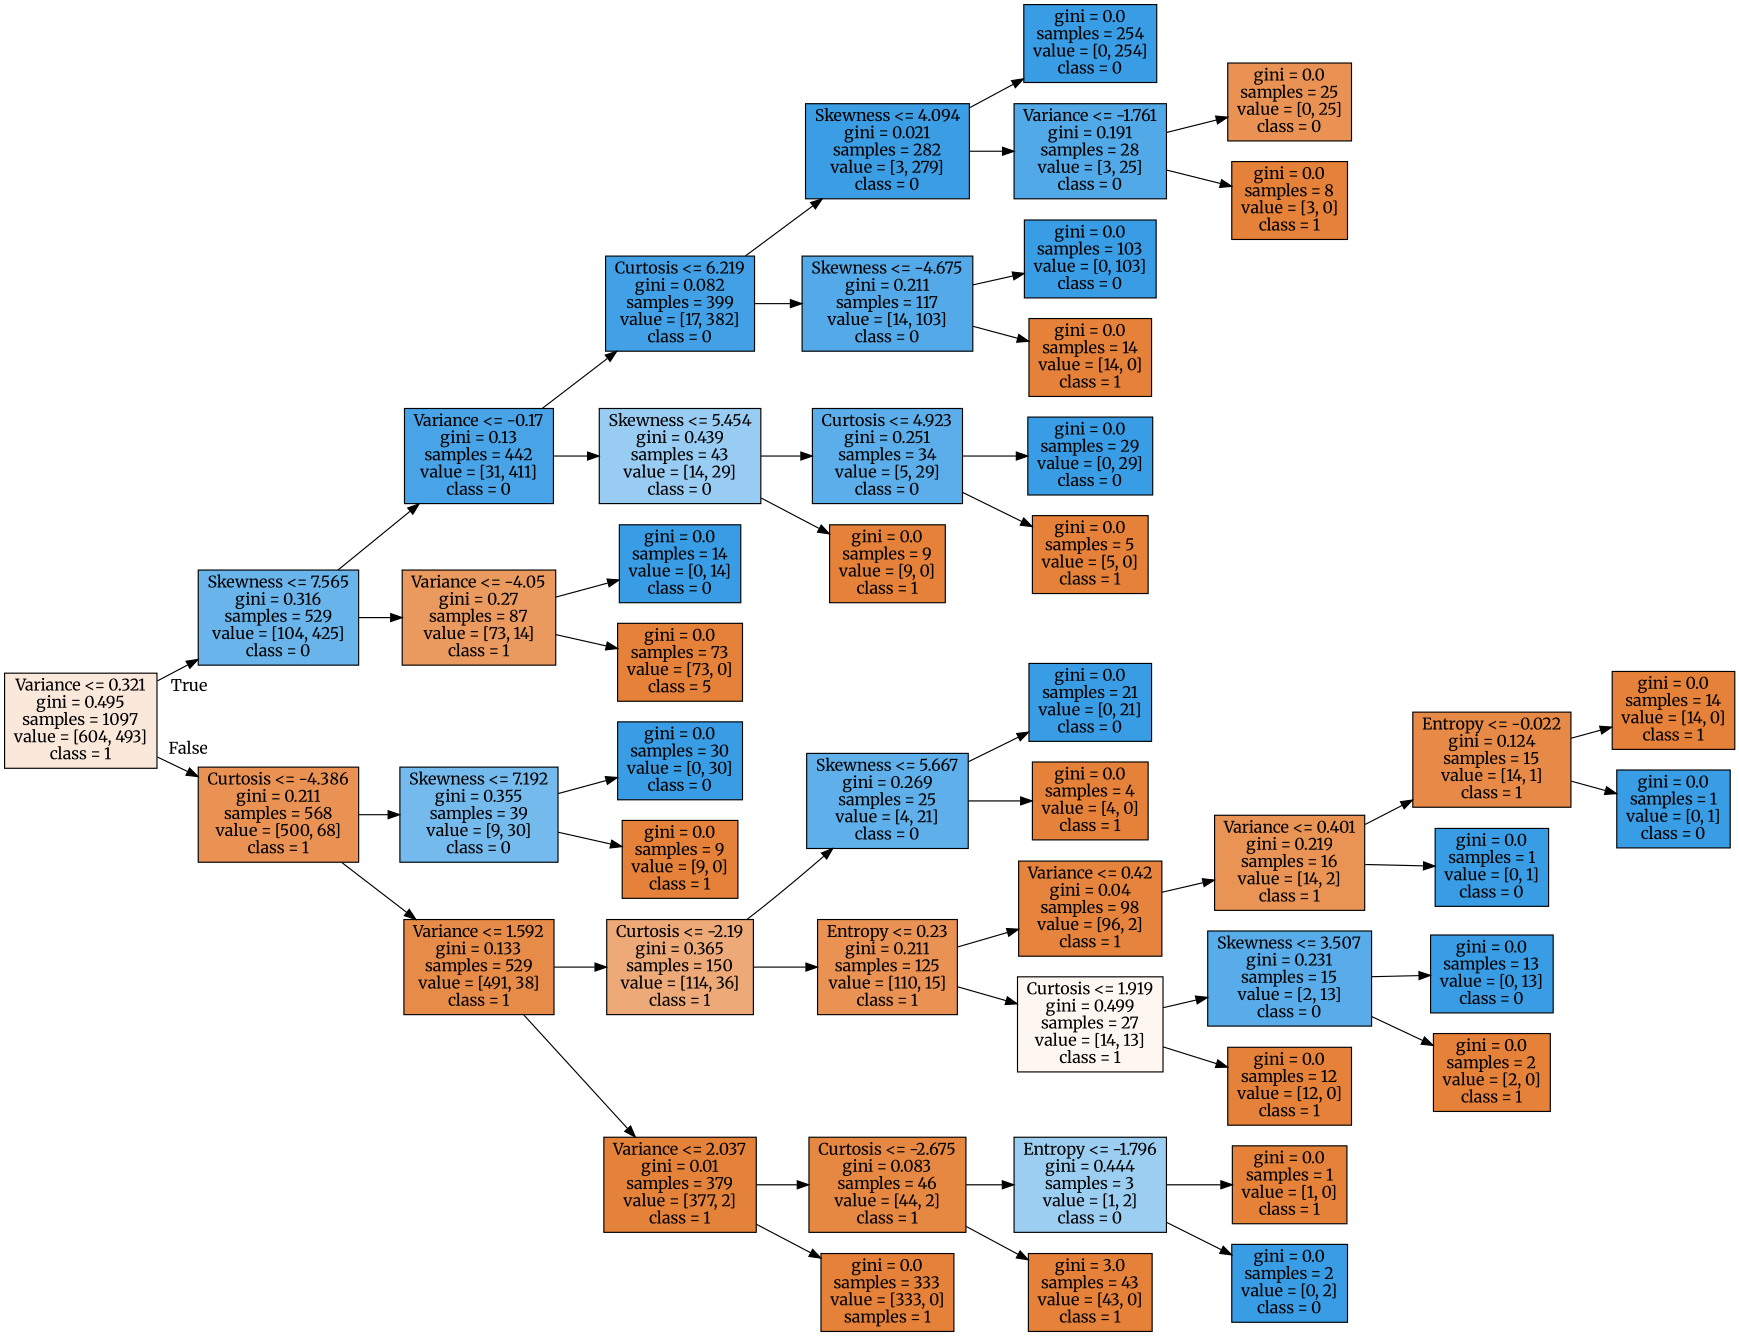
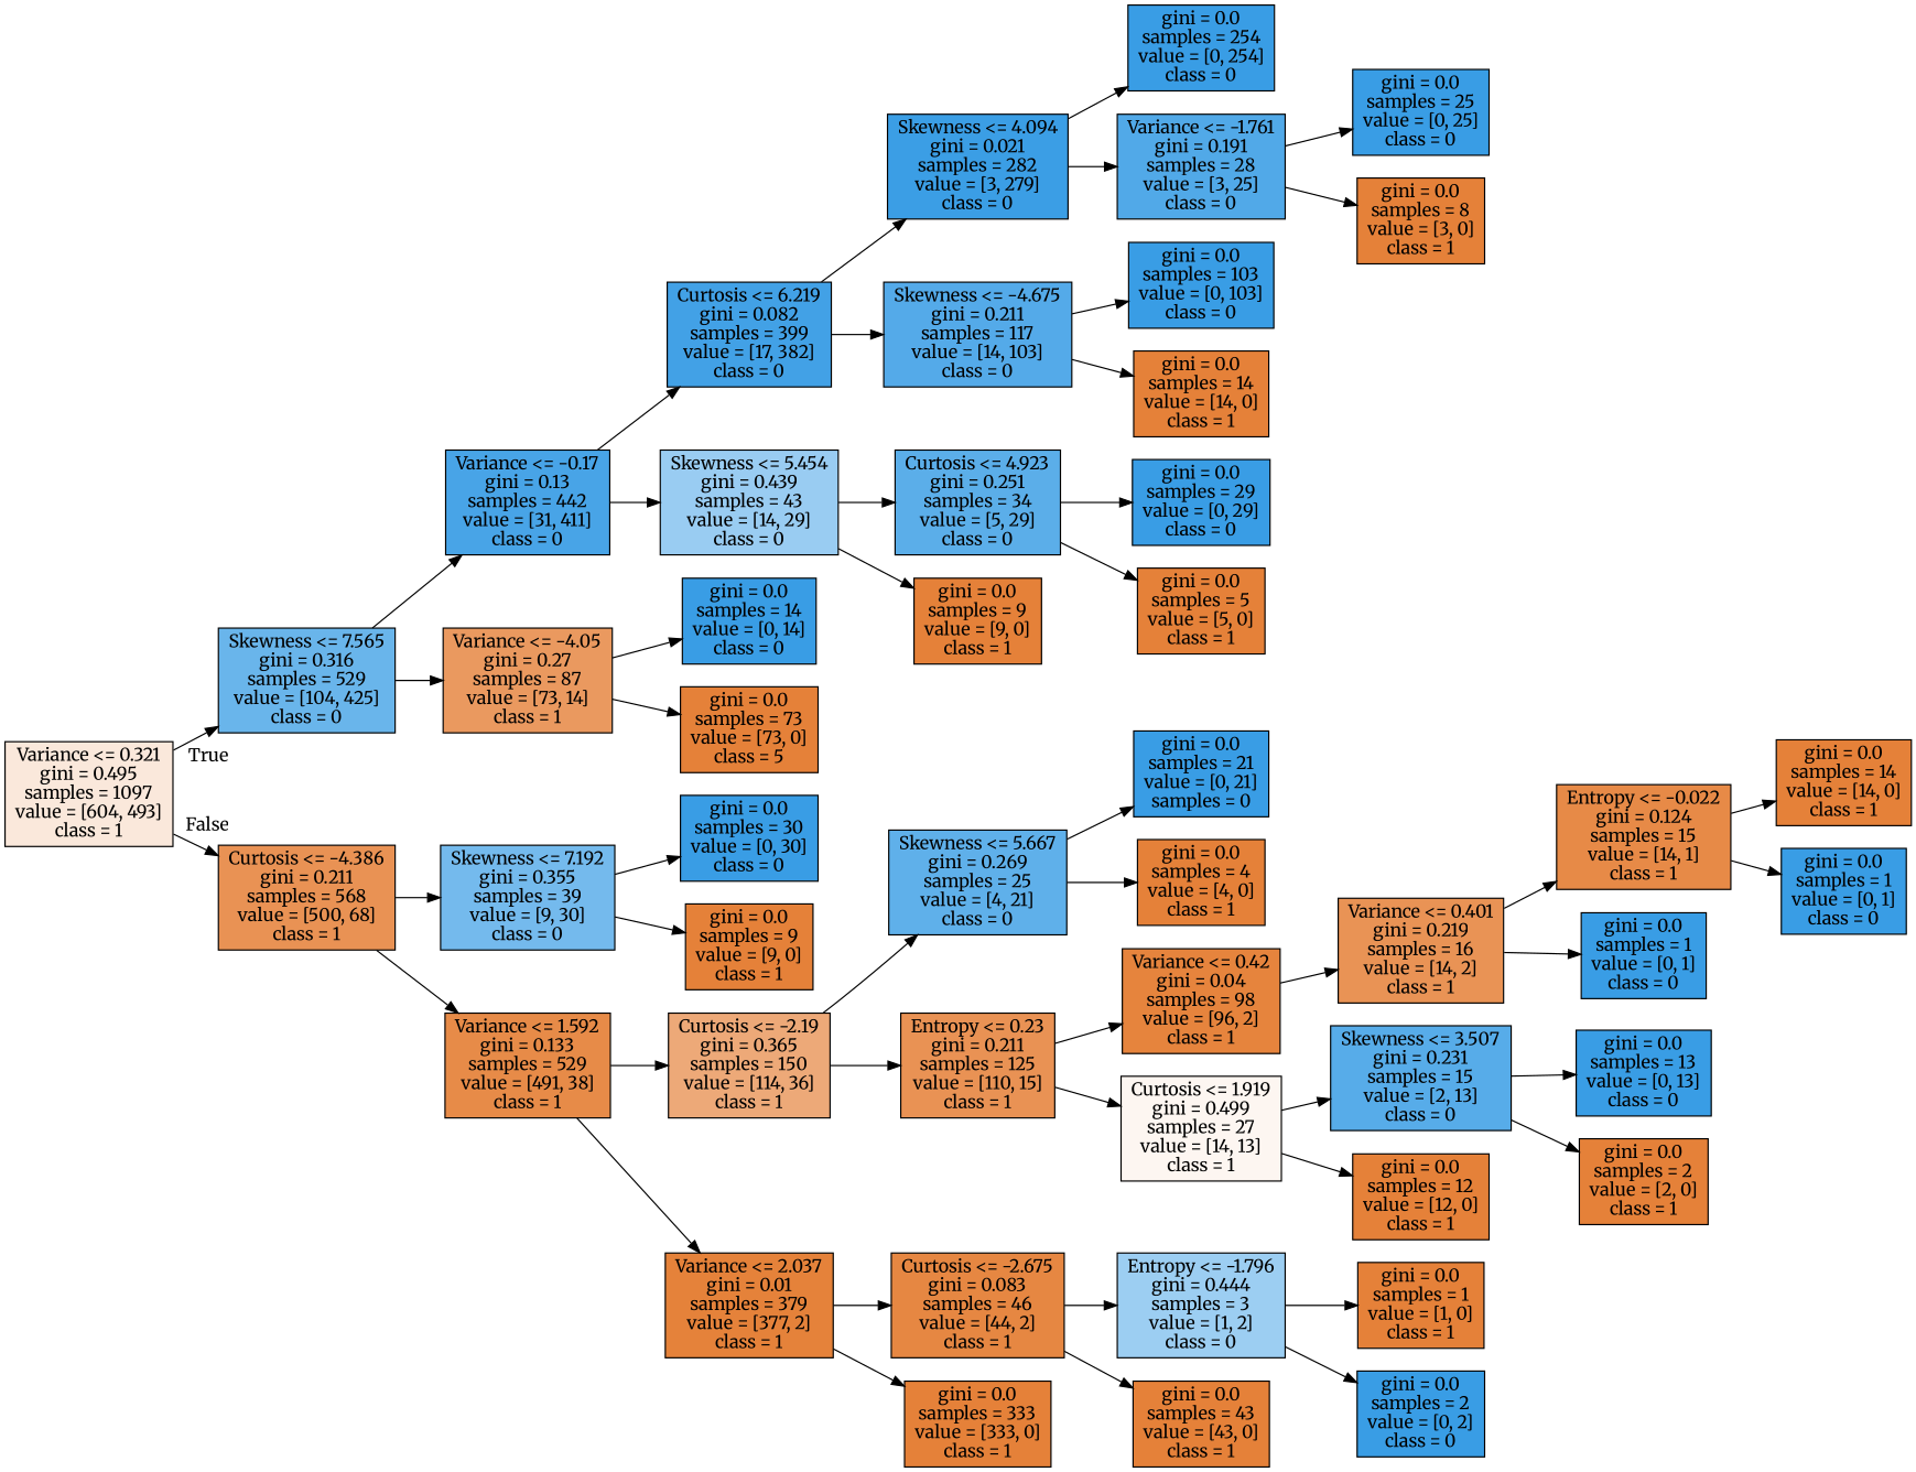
  digraph {
    fontname=Merriweather
    rankdir=LR
    node [color=black fillcolor="#e58139" fontname=Merriweather shape=box style=filled]
    edge [fontname=Merriweather]
    n1 [fillcolor="#fae8db" label="Variance <= 0.321\ngini = 0.495\nsamples = 1097\nvalue = [604, 493]\nclass = 1"]
    n2 [fillcolor="#69b5eb" label="Skewness <= 7.565\ngini = 0.316\nsamples = 529\nvalue = [104, 425]\nclass = 0"]
    n3 [fillcolor="#e99254" label="Curtosis <= -4.386\ngini = 0.211\nsamples = 568\nvalue = [500, 68]\nclass = 1"]
    n4 [fillcolor="#48a4e7" label="Variance <= -0.17\ngini = 0.13\nsamples = 442\nvalue = [31, 411]\nclass = 0"]
    n5 [fillcolor="#ea995f" label="Variance <= -4.05\ngini = 0.27\nsamples = 87\nvalue = [73, 14]\nclass = 1"]
    n6 [fillcolor="#74baed" label="Skewness <= 7.192\ngini = 0.355\nsamples = 39\nvalue = [9, 30]\nclass = 0"]
    n7 [fillcolor="#e78b48" label="Variance <= 1.592\ngini = 0.133\nsamples = 529\nvalue = [491, 38]\nclass = 1"]
    n8 [fillcolor="#42a1e6" label="Curtosis <= 6.219\ngini = 0.082\nsamples = 399\nvalue = [17, 382]\nclass = 0"]
    n9 [fillcolor="#99ccf2" label="Skewness <= 5.454\ngini = 0.439\nsamples = 43\nvalue = [14, 29]\nclass = 0"]
    n10 [fillcolor="#399de5" label="gini = 0.0\nsamples = 14\nvalue = [0, 14]\nclass = 0"]
    n11 [label="gini = 0.0\nsamples = 73\nvalue = [73, 0]\nclass = 5"]
    n12 [fillcolor="#3b9ee5" label="Skewness <= 4.094\ngini = 0.021\nsamples = 282\nvalue = [3, 279]\nclass = 0"]
    n13 [fillcolor="#54aae9" label="Skewness <= -4.675\ngini = 0.211\nsamples = 117\nvalue = [14, 103]\nclass = 0"]
    n14 [fillcolor="#5baee9" label="Curtosis <= 4.923\ngini = 0.251\nsamples = 34\nvalue = [5, 29]\nclass = 0"]
    n15 [label="gini = 0.0\nsamples = 9\nvalue = [9, 0]\nclass = 1"]
    n16 [fillcolor="#399de5" label="gini = 0.0\nsamples = 254\nvalue = [0, 254]\nclass = 0"]
    n17 [fillcolor="#51a9e8" label="Variance <= -1.761\ngini = 0.191\nsamples = 28\nvalue = [3, 25]\nclass = 0"]
    n18 [fillcolor="#399de5" label="gini = 0.0\nsamples = 103\nvalue = [0, 103]\nclass = 0"]
    n19 [label="gini = 0.0\nsamples = 14\nvalue = [14, 0]\nclass = 1"]
-   n20 [fillcolor="#e99254" label="gini = 0.0\nsamples = 25\nvalue = [0, 25]\nclass = 0"]
+   n20 [fillcolor="#399de5" label="gini = 0.0\nsamples = 25\nvalue = [0, 25]\nclass = 0"]
    n21 [label="gini = 0.0\nsamples = 8\nvalue = [3, 0]\nclass = 1"]
    n22 [fillcolor="#399de5" label="gini = 0.0\nsamples = 29\nvalue = [0, 29]\nclass = 0"]
    n23 [label="gini = 0.0\nsamples = 5\nvalue = [5, 0]\nclass = 1"]
    n24 [fillcolor="#399de5" label="gini = 0.0\nsamples = 30\nvalue = [0, 30]\nclass = 0"]
    n25 [label="gini = 0.0\nsamples = 9\nvalue = [9, 0]\nclass = 1"]
    n26 [fillcolor="#eda978" label="Curtosis <= -2.19\ngini = 0.365\nsamples = 150\nvalue = [114, 36]\nclass = 1"]
    n27 [fillcolor="#e5823a" label="Variance <= 2.037\ngini = 0.01\nsamples = 379\nvalue = [377, 2]\nclass = 1"]
    n28 [fillcolor="#5fb0ea" label="Skewness <= 5.667\ngini = 0.269\nsamples = 25\nvalue = [4, 21]\nclass = 0"]
    n29 [fillcolor="#e99254" label="Entropy <= 0.23\ngini = 0.211\nsamples = 125\nvalue = [110, 15]\nclass = 1"]
    n30 [fillcolor="#e68742" label="Curtosis <= -2.675\ngini = 0.083\nsamples = 46\nvalue = [44, 2]\nclass = 1"]
-   n31 [label="gini = 0.0\nsamples = 333\nvalue = [333, 0]\nsamples = 1"]
-   n32 [fillcolor="#399de5" label="gini = 0.0\nsamples = 21\nvalue = [0, 21]\nclass = 0"]
+   n31 [label="gini = 0.0\nsamples = 333\nvalue = [333, 0]\nclass = 1"]
+   n32 [fillcolor="#399de5" label="gini = 0.0\nsamples = 21\nvalue = [0, 21]\nsamples = 0"]
    n33 [label="gini = 0.0\nsamples = 4\nvalue = [4, 0]\nclass = 1"]
    n34 [fillcolor="#e6843d" label="Variance <= 0.42\ngini = 0.04\nsamples = 98\nvalue = [96, 2]\nclass = 1"]
    n35 [fillcolor="#fdf6f1" label="Curtosis <= 1.919\ngini = 0.499\nsamples = 27\nvalue = [14, 13]\nclass = 1"]
    n36 [fillcolor="#e99355" label="Variance <= 0.401\ngini = 0.219\nsamples = 16\nvalue = [14, 2]\nclass = 1"]
    n37 [fillcolor="#57ace9" label="Skewness <= 3.507\ngini = 0.231\nsamples = 15\nvalue = [2, 13]\nclass = 0"]
    n38 [label="gini = 0.0\nsamples = 12\nvalue = [12, 0]\nclass = 1"]
    n39 [fillcolor="#e78a47" label="Entropy <= -0.022\ngini = 0.124\nsamples = 15\nvalue = [14, 1]\nclass = 1"]
    n40 [fillcolor="#399de5" label="gini = 0.0\nsamples = 1\nvalue = [0, 1]\nclass = 0"]
    n41 [label="gini = 0.0\nsamples = 14\nvalue = [14, 0]\nclass = 1"]
    n42 [fillcolor="#399de5" label="gini = 0.0\nsamples = 1\nvalue = [0, 1]\nclass = 0"]
    n43 [fillcolor="#399de5" label="gini = 0.0\nsamples = 13\nvalue = [0, 13]\nclass = 0"]
    n44 [label="gini = 0.0\nsamples = 2\nvalue = [2, 0]\nclass = 1"]
    n45 [fillcolor="#9ccef2" label="Entropy <= -1.796\ngini = 0.444\nsamples = 3\nvalue = [1, 2]\nclass = 0"]
-   n46 [label="gini = 3.0\nsamples = 43\nvalue = [43, 0]\nclass = 1"]
+   n46 [label="gini = 0.0\nsamples = 43\nvalue = [43, 0]\nclass = 1"]
    n47 [label="gini = 0.0\nsamples = 1\nvalue = [1, 0]\nclass = 1"]
    n48 [fillcolor="#399de5" label="gini = 0.0\nsamples = 2\nvalue = [0, 2]\nclass = 0"]
    n1 -> n2 [headlabel=True labelangle=45 labeldistance=2.5]
    n1 -> n3 [headlabel=False labelangle=-45 labeldistance=2.5]
    n2 -> n4
    n2 -> n5
    n3 -> n6
    n3 -> n7
    n4 -> n8
    n4 -> n9
    n5 -> n10
    n5 -> n11
    n6 -> n24
    n6 -> n25
    n7 -> n26
    n7 -> n27
    n8 -> n12
    n8 -> n13
    n9 -> n14
    n9 -> n15
    n12 -> n16
    n12 -> n17
    n13 -> n18
    n13 -> n19
    n14 -> n22
    n14 -> n23
    n17 -> n20
    n17 -> n21
    n26 -> n28
    n26 -> n29
    n27 -> n30
    n27 -> n31
    n28 -> n32
    n28 -> n33
    n29 -> n34
    n29 -> n35
    n30 -> n45
    n30 -> n46
    n34 -> n36
    n35 -> n37
    n35 -> n38
    n36 -> n39
    n36 -> n40
    n37 -> n43
    n37 -> n44
    n39 -> n41
    n39 -> n42
    n45 -> n47
    n45 -> n48
  }
